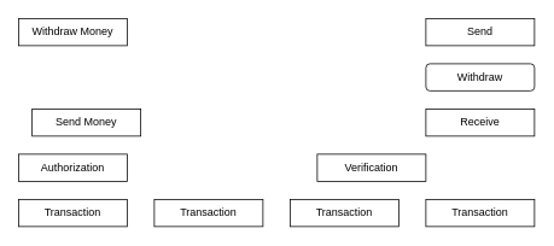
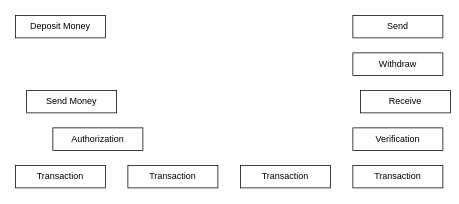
  <mxCell id="0" />
  <mxCell id="1" parent="0" />
- <mxCell id="2" value="Withdraw Money" style="rounded=0;whiteSpace=wrap;html=1;" vertex="1" parent="1"><mxGeometry x="20" y="20" width="120" height="30" as="geometry" /></mxCell>
+ <mxCell id="2" value="Deposit Money" style="rounded=0;whiteSpace=wrap;html=1;" vertex="1" parent="1"><mxGeometry x="20" y="20" width="120" height="30" as="geometry" /></mxCell>
  <mxCell id="3" value="Send Money" style="rounded=0;whiteSpace=wrap;html=1;" vertex="1" parent="1"><mxGeometry x="35" y="120" width="120" height="30" as="geometry" /></mxCell>
- <mxCell id="4" value="Authorization" style="rounded=0;whiteSpace=wrap;html=1;" vertex="1" parent="1"><mxGeometry x="20" y="170" width="120" height="30" as="geometry" /></mxCell>
+ <mxCell id="4" value="Authorization" style="rounded=0;whiteSpace=wrap;html=1;" vertex="1" parent="1"><mxGeometry x="70" y="170" width="120" height="30" as="geometry" /></mxCell>
  <mxCell id="5" value="Transaction" style="rounded=0;whiteSpace=wrap;html=1;" vertex="1" parent="1"><mxGeometry x="20" y="220" width="120" height="30" as="geometry" /></mxCell>
  <mxCell id="6" value="Transaction" style="rounded=0;whiteSpace=wrap;html=1;" vertex="1" parent="1"><mxGeometry x="170" y="220" width="120" height="30" as="geometry" /></mxCell>
  <mxCell id="7" value="Transaction" style="rounded=0;whiteSpace=wrap;html=1;" vertex="1" parent="1"><mxGeometry x="320" y="220" width="120" height="30" as="geometry" /></mxCell>
  <mxCell id="8" value="Send" style="rounded=0;whiteSpace=wrap;html=1;" vertex="1" parent="1"><mxGeometry x="470" y="20" width="120" height="30" as="geometry" /></mxCell>
- <mxCell id="9" value="Withdraw" style="whiteSpace=wrap;html=1;rounded=1;" vertex="1" parent="1"><mxGeometry x="470" y="70" width="120" height="30" as="geometry" /></mxCell>
- <mxCell id="10" value="Receive" style="rounded=0;whiteSpace=wrap;html=1;" vertex="1" parent="1"><mxGeometry x="470" y="120" width="120" height="30" as="geometry" /></mxCell>
- <mxCell id="11" value="Verification" style="rounded=0;whiteSpace=wrap;html=1;" vertex="1" parent="1"><mxGeometry x="350" y="170" width="120" height="30" as="geometry" /></mxCell>
+ <mxCell id="9" value="Withdraw" style="rounded=0;whiteSpace=wrap;html=1;" vertex="1" parent="1"><mxGeometry x="470" y="70" width="120" height="30" as="geometry" /></mxCell>
+ <mxCell id="10" value="Receive" style="rounded=0;whiteSpace=wrap;html=1;" vertex="1" parent="1"><mxGeometry x="480" y="120" width="120" height="30" as="geometry" /></mxCell>
+ <mxCell id="11" value="Verification" style="rounded=0;whiteSpace=wrap;html=1;" vertex="1" parent="1"><mxGeometry x="470" y="170" width="120" height="30" as="geometry" /></mxCell>
  <mxCell id="12" value="Transaction" style="rounded=0;whiteSpace=wrap;html=1;" vertex="1" parent="1"><mxGeometry x="470" y="220" width="120" height="30" as="geometry" /></mxCell>
